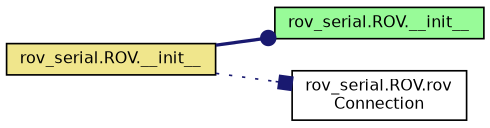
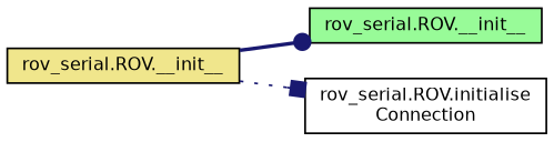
  digraph {
    rankdir=LR
    node [color=black fontname=Helvetica fontsize=10 shape=record style=filled]
    edge [color=midnightblue fontname=Helvetica fontsize=10 labelfontname=Helvetica labelfontsize=10]
    n1 [fillcolor=khaki fontcolor=black height=0.2 label="rov_serial.ROV.__init__" width=0.4]
    n2 [fillcolor=palegreen height=0.2 label="rov_serial.ROV.__init__" width=0.4]
-   n3 [fillcolor=white height=0.2 label="rov_serial.ROV.rov\lConnection" width=0.4]
+   n3 [fillcolor=white height=0.2 label="rov_serial.ROV.initialise\lConnection" width=0.4]
    n1 -> n2 [style=bold arrowhead=dot]
    n1 -> n3 [style=dotted arrowhead=box]
  }
